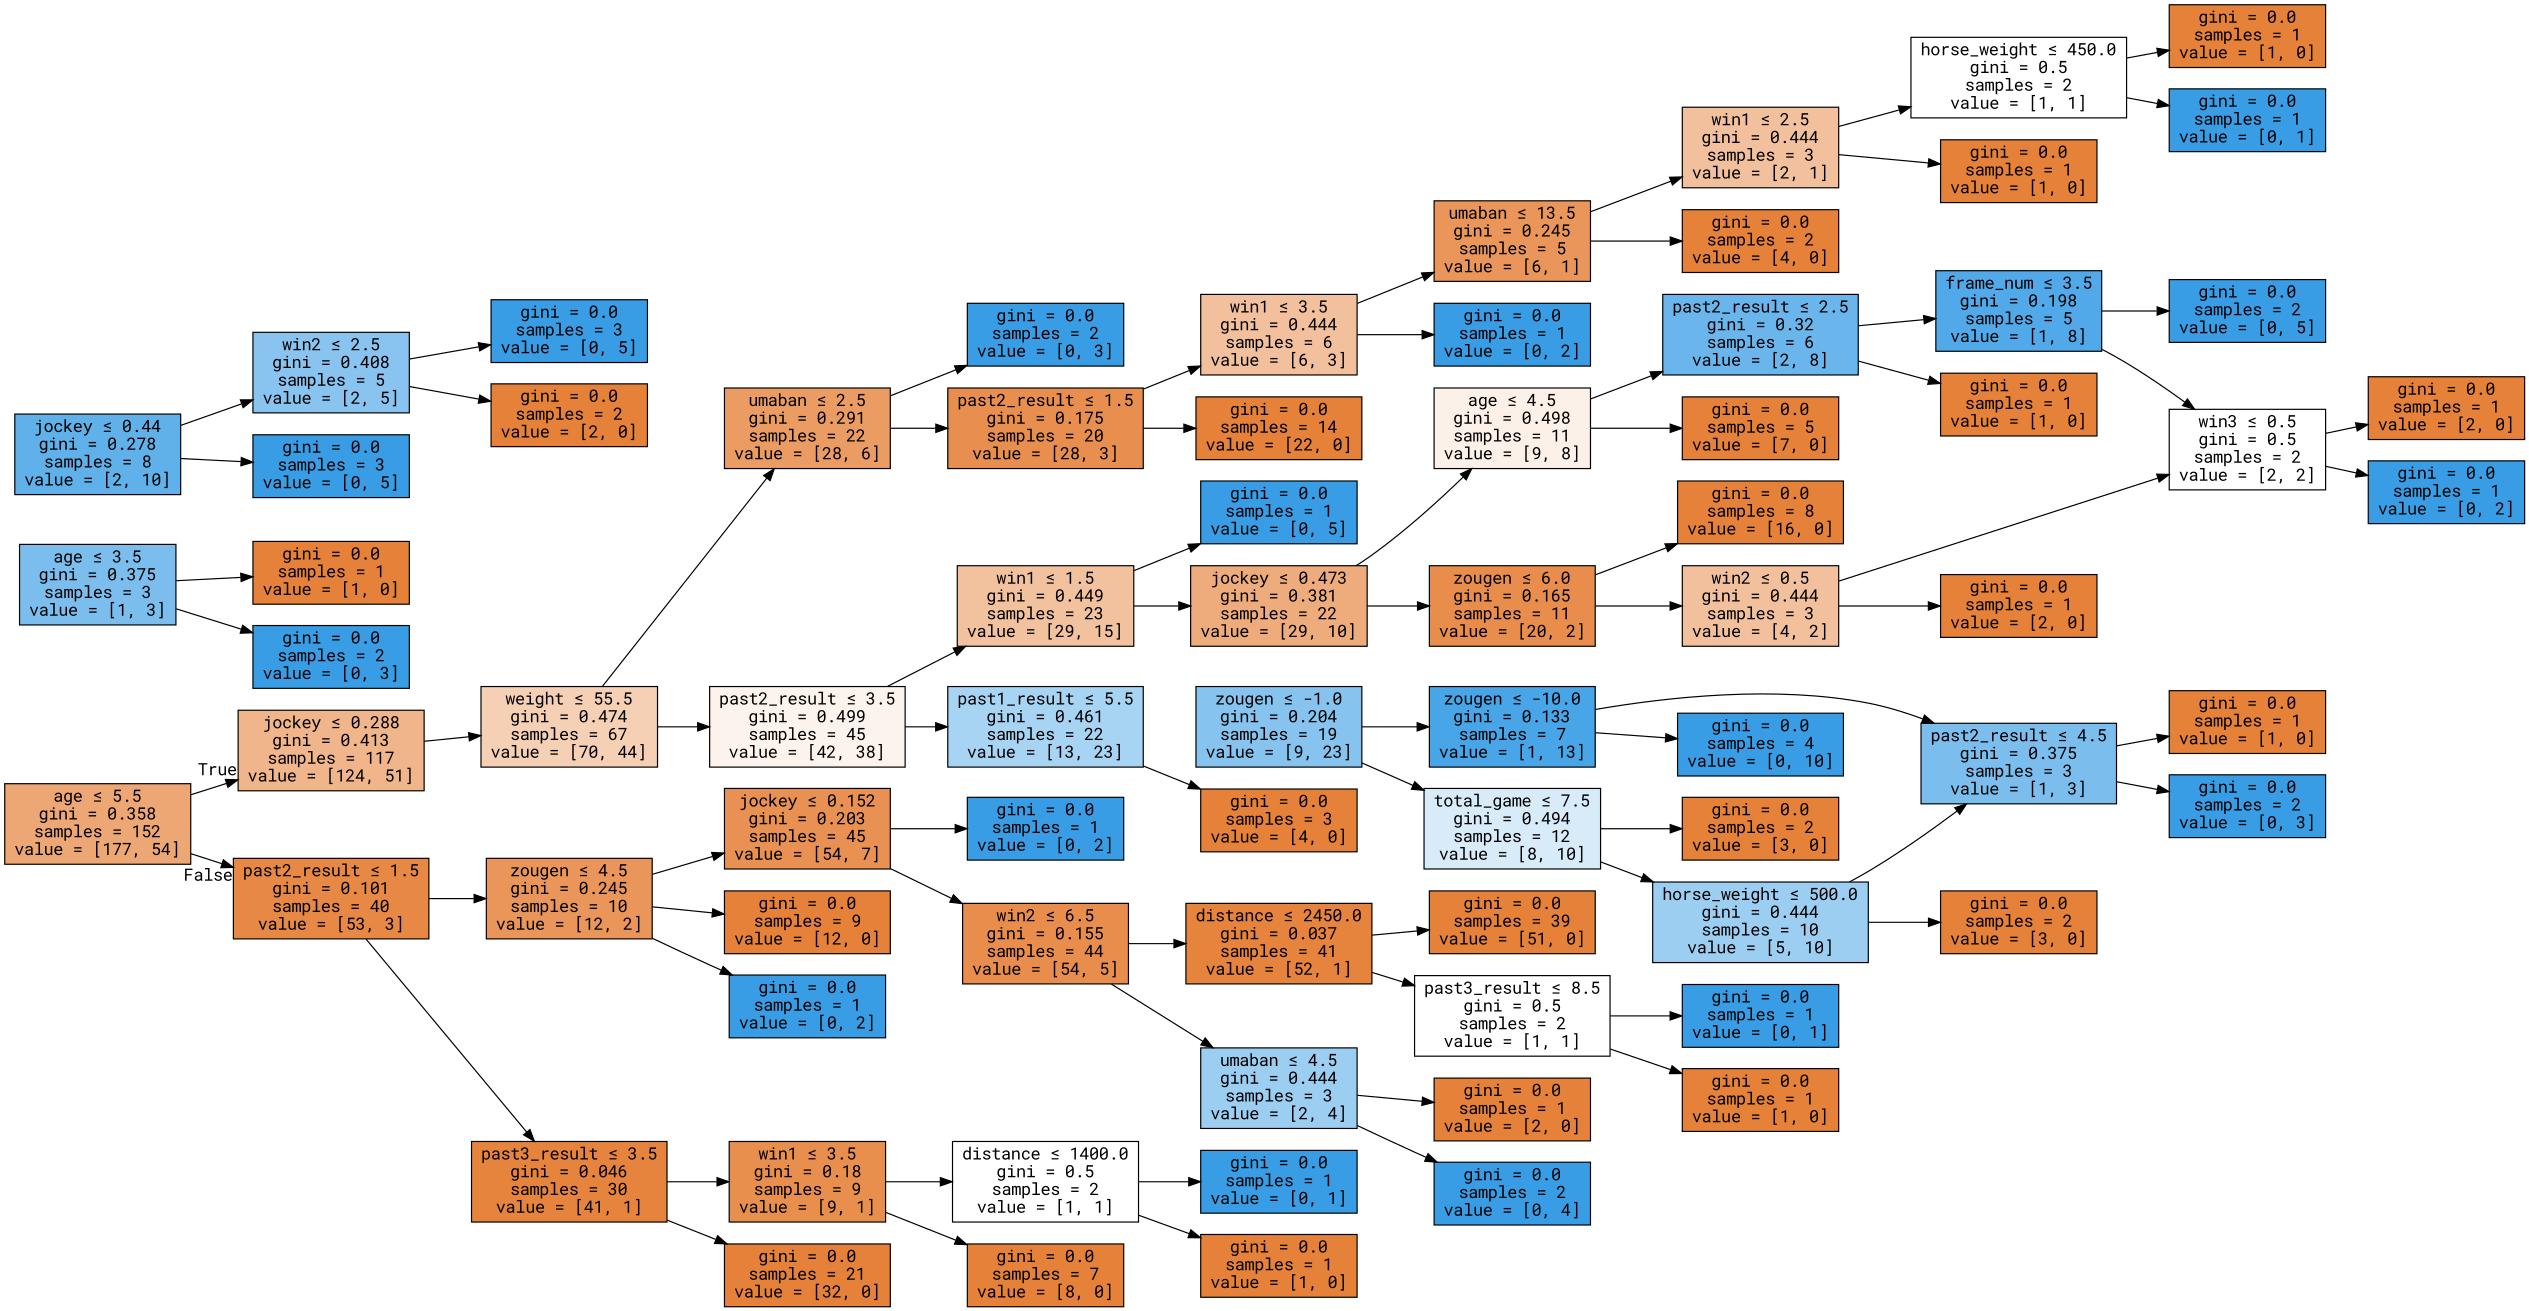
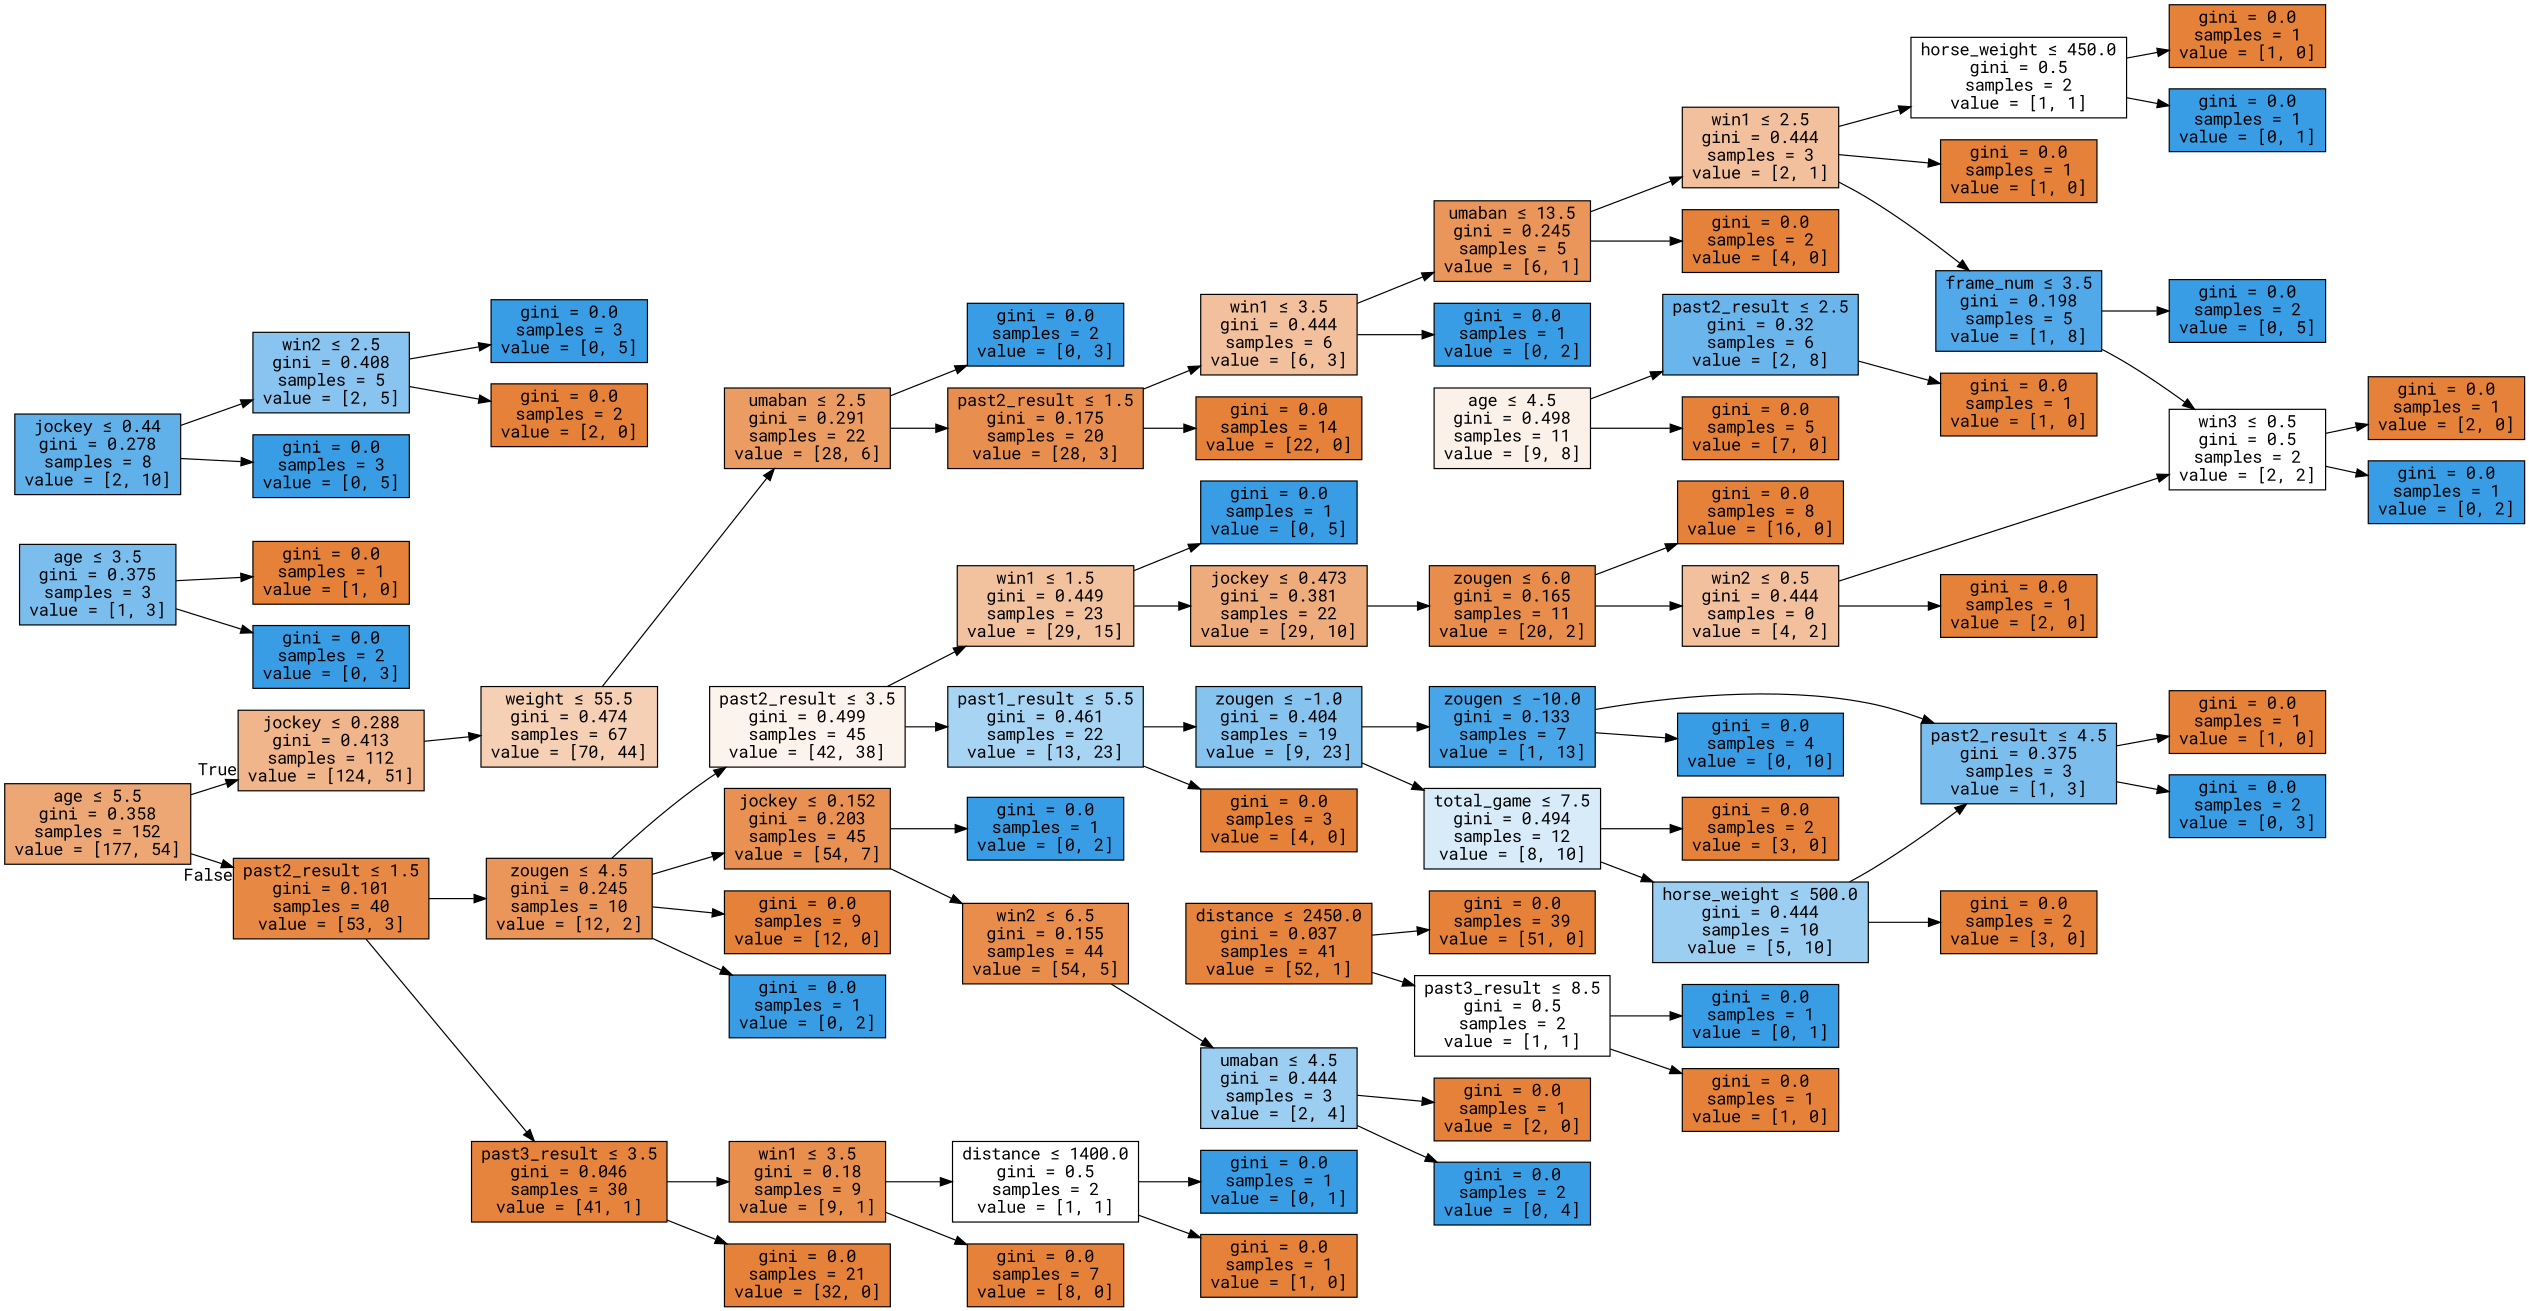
  digraph {
    fontname="Roboto Mono"
    rankdir=LR
    node [color=black fillcolor="#e58139ff" fontname="Roboto Mono" shape=box style=filled]
    edge [fontname="Roboto Mono"]
    n1 [fillcolor="#e58139b1" label=<age &le; 5.5<br/>gini = 0.358<br/>samples = 152<br/>value = [177, 54]>]
-   n2 [fillcolor="#e5813996" label=<jockey &le; 0.288<br/>gini = 0.413<br/>samples = 117<br/>value = [124, 51]>]
+   n2 [fillcolor="#e5813996" label=<jockey &le; 0.288<br/>gini = 0.413<br/>samples = 112<br/>value = [124, 51]>]
    n3 [fillcolor="#e58139f1" label=<past2_result &le; 1.5<br/>gini = 0.101<br/>samples = 40<br/>value = [53, 3]>]
    n4 [fillcolor="#e581395f" label=<weight &le; 55.5<br/>gini = 0.474<br/>samples = 67<br/>value = [70, 44]>]
    n5 [fillcolor="#e58139d4" label=<zougen &le; 4.5<br/>gini = 0.245<br/>samples = 10<br/>value = [12, 2]>]
    n6 [fillcolor="#e58139f9" label=<past3_result &le; 3.5<br/>gini = 0.046<br/>samples = 30<br/>value = [41, 1]>]
    n7 [fillcolor="#e58139de" label=<jockey &le; 0.152<br/>gini = 0.203<br/>samples = 45<br/>value = [54, 7]>]
    n8 [fillcolor="#399de5ff" label=<gini = 0.0<br/>samples = 1<br/>value = [0, 2]>]
    n9 [fillcolor="#e58139e7" label=<win2 &le; 6.5<br/>gini = 0.155<br/>samples = 44<br/>value = [54, 5]>]
    n10 [fillcolor="#e58139c8" label=<umaban &le; 2.5<br/>gini = 0.291<br/>samples = 22<br/>value = [28, 6]>]
    n11 [fillcolor="#e5813918" label=<past2_result &le; 3.5<br/>gini = 0.499<br/>samples = 45<br/>value = [42, 38]>]
    n12 [fillcolor="#e58139fa" label=<distance &le; 2450.0<br/>gini = 0.037<br/>samples = 41<br/>value = [52, 1]>]
    n13 [fillcolor="#399de57f" label=<umaban &le; 4.5<br/>gini = 0.444<br/>samples = 3<br/>value = [2, 4]>]
    n14 [label=<gini = 0.0<br/>samples = 39<br/>value = [51, 0]>]
    n15 [fillcolor="#e5813900" label=<past3_result &le; 8.5<br/>gini = 0.5<br/>samples = 2<br/>value = [1, 1]>]
    n16 [label=<gini = 0.0<br/>samples = 1<br/>value = [2, 0]>]
    n17 [fillcolor="#399de5ff" label=<gini = 0.0<br/>samples = 2<br/>value = [0, 4]>]
    n18 [fillcolor="#399de5ff" label=<gini = 0.0<br/>samples = 1<br/>value = [0, 1]>]
    n19 [label=<gini = 0.0<br/>samples = 1<br/>value = [1, 0]>]
    n20 [fillcolor="#399de5ff" label=<gini = 0.0<br/>samples = 2<br/>value = [0, 3]>]
    n21 [fillcolor="#e58139e4" label=<past2_result &le; 1.5<br/>gini = 0.175<br/>samples = 20<br/>value = [28, 3]>]
    n22 [fillcolor="#e581397b" label=<win1 &le; 1.5<br/>gini = 0.449<br/>samples = 23<br/>value = [29, 15]>]
    n23 [fillcolor="#399de56f" label=<past1_result &le; 5.5<br/>gini = 0.461<br/>samples = 22<br/>value = [13, 23]>]
    n24 [fillcolor="#e581397f" label=<win1 &le; 3.5<br/>gini = 0.444<br/>samples = 6<br/>value = [6, 3]>]
    n25 [label=<gini = 0.0<br/>samples = 14<br/>value = [22, 0]>]
    n26 [fillcolor="#e58139d4" label=<umaban &le; 13.5<br/>gini = 0.245<br/>samples = 5<br/>value = [6, 1]>]
    n27 [fillcolor="#399de5ff" label=<gini = 0.0<br/>samples = 1<br/>value = [0, 2]>]
    n28 [fillcolor="#e581397f" label=<win1 &le; 2.5<br/>gini = 0.444<br/>samples = 3<br/>value = [2, 1]>]
    n29 [label=<gini = 0.0<br/>samples = 2<br/>value = [4, 0]>]
    n30 [fillcolor="#e5813900" label=<horse_weight &le; 450.0<br/>gini = 0.5<br/>samples = 2<br/>value = [1, 1]>]
    n31 [label=<gini = 0.0<br/>samples = 1<br/>value = [1, 0]>]
    n32 [label=<gini = 0.0<br/>samples = 1<br/>value = [1, 0]>]
    n33 [fillcolor="#399de5ff" label=<gini = 0.0<br/>samples = 1<br/>value = [0, 1]>]
    n34 [fillcolor="#399de5ff" label=<gini = 0.0<br/>samples = 1<br/>value = [0, 5]>]
    n35 [fillcolor="#e58139a7" label=<jockey &le; 0.473<br/>gini = 0.381<br/>samples = 22<br/>value = [29, 10]>]
-   n36 [fillcolor="#399de59b" label=<zougen &le; -1.0<br/>gini = 0.204<br/>samples = 19<br/>value = [9, 23]>]
+   n36 [fillcolor="#399de59b" label=<zougen &le; -1.0<br/>gini = 0.404<br/>samples = 19<br/>value = [9, 23]>]
    n37 [label=<gini = 0.0<br/>samples = 3<br/>value = [4, 0]>]
    n38 [fillcolor="#e581391c" label=<age &le; 4.5<br/>gini = 0.498<br/>samples = 11<br/>value = [9, 8]>]
    n39 [fillcolor="#e58139e6" label=<zougen &le; 6.0<br/>gini = 0.165<br/>samples = 11<br/>value = [20, 2]>]
    n40 [fillcolor="#399de5bf" label=<past2_result &le; 2.5<br/>gini = 0.32<br/>samples = 6<br/>value = [2, 8]>]
    n41 [label=<gini = 0.0<br/>samples = 5<br/>value = [7, 0]>]
    n42 [label=<gini = 0.0<br/>samples = 8<br/>value = [16, 0]>]
-   n43 [fillcolor="#e581397f" label=<win2 &le; 0.5<br/>gini = 0.444<br/>samples = 3<br/>value = [4, 2]>]
+   n43 [fillcolor="#e581397f" label=<win2 &le; 0.5<br/>gini = 0.444<br/>samples = 0<br/>value = [4, 2]>]
    n44 [fillcolor="#399de5df" label=<frame_num &le; 3.5<br/>gini = 0.198<br/>samples = 5<br/>value = [1, 8]>]
    n45 [label=<gini = 0.0<br/>samples = 1<br/>value = [1, 0]>]
    n46 [fillcolor="#399de5ff" label=<gini = 0.0<br/>samples = 2<br/>value = [0, 5]>]
    n47 [fillcolor="#e5813900" label=<win3 &le; 0.5<br/>gini = 0.5<br/>samples = 2<br/>value = [2, 2]>]
    n48 [fillcolor="#399de5aa" label=<age &le; 3.5<br/>gini = 0.375<br/>samples = 3<br/>value = [1, 3]>]
    n49 [label=<gini = 0.0<br/>samples = 1<br/>value = [1, 0]>]
    n50 [fillcolor="#399de5ff" label=<gini = 0.0<br/>samples = 2<br/>value = [0, 3]>]
    n51 [label=<gini = 0.0<br/>samples = 1<br/>value = [2, 0]>]
    n52 [label=<gini = 0.0<br/>samples = 1<br/>value = [2, 0]>]
    n53 [fillcolor="#399de5ff" label=<gini = 0.0<br/>samples = 1<br/>value = [0, 2]>]
    n54 [fillcolor="#399de5eb" label=<zougen &le; -10.0<br/>gini = 0.133<br/>samples = 7<br/>value = [1, 13]>]
    n55 [fillcolor="#399de533" label=<total_game &le; 7.5<br/>gini = 0.494<br/>samples = 12<br/>value = [8, 10]>]
    n56 [fillcolor="#399de5aa" label=<past2_result &le; 4.5<br/>gini = 0.375<br/>samples = 3<br/>value = [1, 3]>]
    n57 [fillcolor="#399de5ff" label=<gini = 0.0<br/>samples = 4<br/>value = [0, 10]>]
    n58 [label=<gini = 0.0<br/>samples = 2<br/>value = [3, 0]>]
    n59 [fillcolor="#399de57f" label=<horse_weight &le; 500.0<br/>gini = 0.444<br/>samples = 10<br/>value = [5, 10]>]
    n60 [label=<gini = 0.0<br/>samples = 1<br/>value = [1, 0]>]
    n61 [fillcolor="#399de5ff" label=<gini = 0.0<br/>samples = 2<br/>value = [0, 3]>]
    n62 [label=<gini = 0.0<br/>samples = 2<br/>value = [3, 0]>]
    n63 [fillcolor="#399de5cc" label=<jockey &le; 0.44<br/>gini = 0.278<br/>samples = 8<br/>value = [2, 10]>]
    n64 [fillcolor="#399de599" label=<win2 &le; 2.5<br/>gini = 0.408<br/>samples = 5<br/>value = [2, 5]>]
    n65 [fillcolor="#399de5ff" label=<gini = 0.0<br/>samples = 3<br/>value = [0, 5]>]
    n66 [fillcolor="#399de5ff" label=<gini = 0.0<br/>samples = 3<br/>value = [0, 5]>]
    n67 [label=<gini = 0.0<br/>samples = 2<br/>value = [2, 0]>]
    n68 [label=<gini = 0.0<br/>samples = 9<br/>value = [12, 0]>]
    n69 [fillcolor="#399de5ff" label=<gini = 0.0<br/>samples = 1<br/>value = [0, 2]>]
    n70 [fillcolor="#e58139e3" label=<win1 &le; 3.5<br/>gini = 0.18<br/>samples = 9<br/>value = [9, 1]>]
    n71 [label=<gini = 0.0<br/>samples = 21<br/>value = [32, 0]>]
    n72 [fillcolor="#e5813900" label=<distance &le; 1400.0<br/>gini = 0.5<br/>samples = 2<br/>value = [1, 1]>]
    n73 [label=<gini = 0.0<br/>samples = 7<br/>value = [8, 0]>]
    n74 [fillcolor="#399de5ff" label=<gini = 0.0<br/>samples = 1<br/>value = [0, 1]>]
    n75 [label=<gini = 0.0<br/>samples = 1<br/>value = [1, 0]>]
    n1 -> n2 [headlabel=True labelangle=45 labeldistance=2.5]
    n1 -> n3 [headlabel=False labelangle=-45 labeldistance=2.5]
    n2 -> n4
    n3 -> n5
    n3 -> n6
    n4 -> n10
-   n4 -> n11
+   n5 -> n11
    n5 -> n7
    n5 -> n68
    n5 -> n69
    n6 -> n70
    n6 -> n71
    n7 -> n8
    n7 -> n9
-   n9 -> n12
    n9 -> n13
    n10 -> n20
    n10 -> n21
    n11 -> n22
    n11 -> n23
    n12 -> n14
    n12 -> n15
    n13 -> n16
    n13 -> n17
    n15 -> n18
    n15 -> n19
    n21 -> n24
    n21 -> n25
    n22 -> n34
    n22 -> n35
+   n23 -> n36
    n23 -> n37
    n24 -> n26
    n24 -> n27
    n26 -> n28
    n26 -> n29
    n28 -> n30
    n28 -> n31
    n30 -> n32
    n30 -> n33
-   n35 -> n38
    n35 -> n39
    n36 -> n54
    n36 -> n55
    n38 -> n40
    n38 -> n41
    n39 -> n42
    n39 -> n43
-   n40 -> n44
+   n28 -> n44
    n40 -> n45
    n43 -> n47
    n43 -> n51
    n44 -> n46
    n44 -> n47
    n47 -> n52
    n47 -> n53
    n48 -> n49
    n48 -> n50
    n54 -> n56
    n54 -> n57
    n55 -> n58
    n55 -> n59
    n56 -> n60
    n56 -> n61
    n59 -> n56
    n59 -> n62
    n63 -> n64
    n63 -> n65
    n64 -> n66
    n64 -> n67
    n70 -> n72
    n70 -> n73
    n72 -> n74
    n72 -> n75
  }
